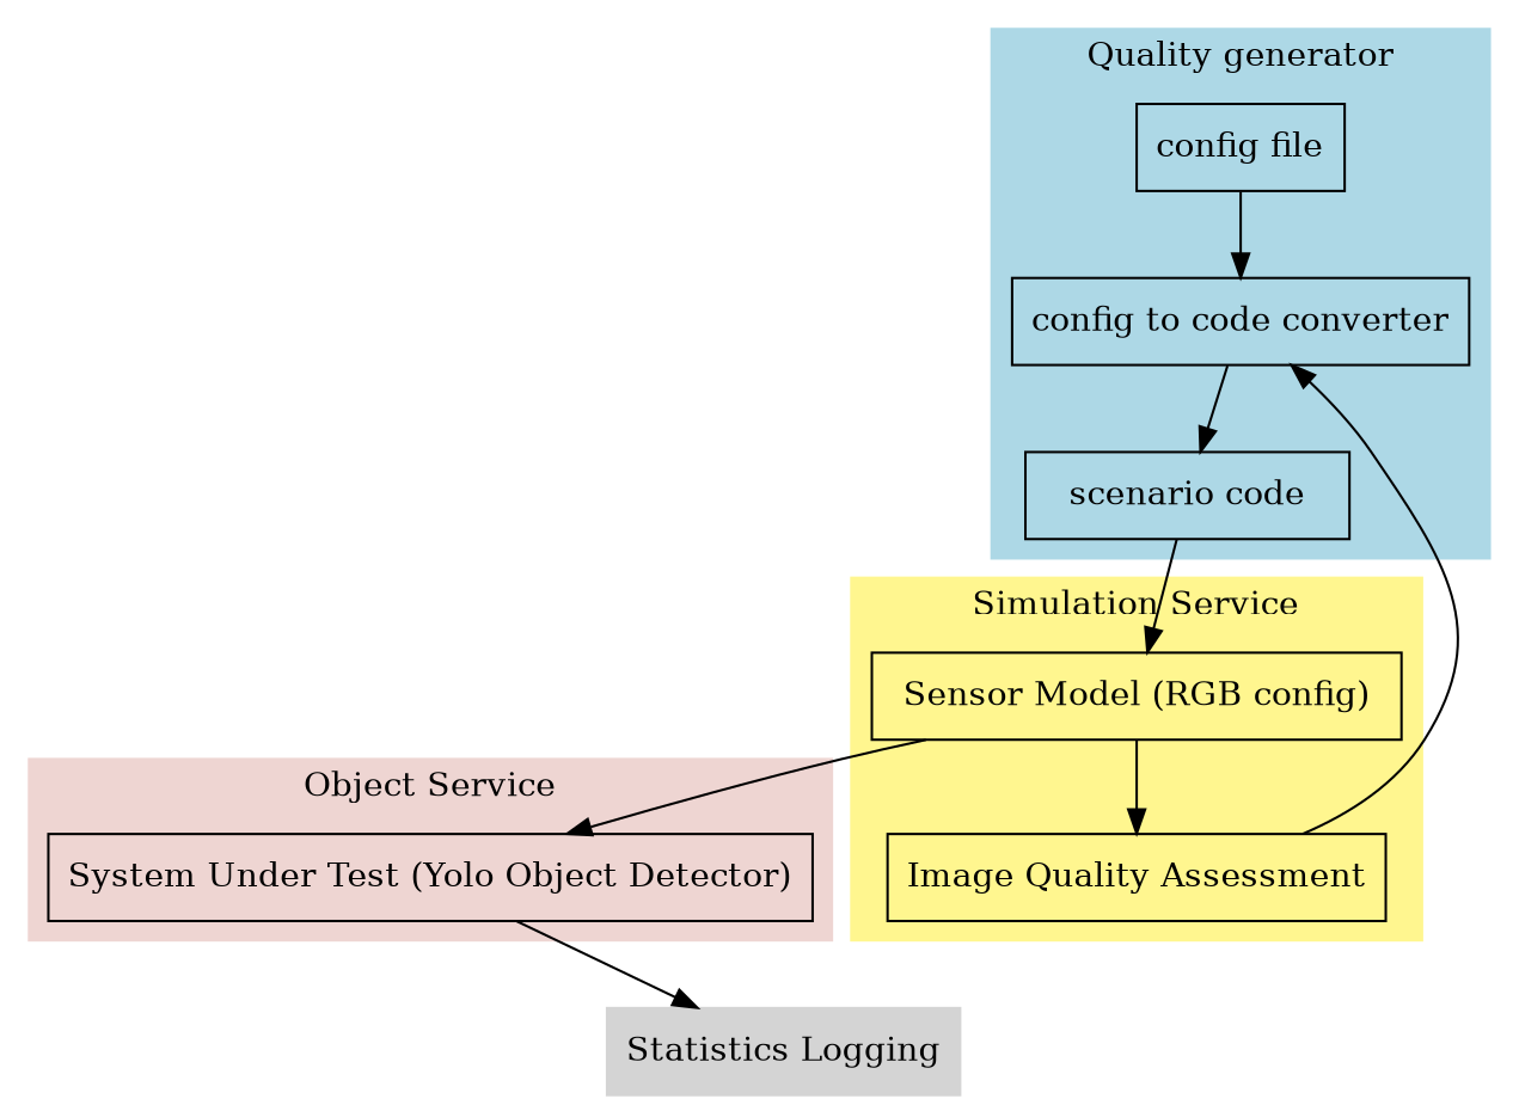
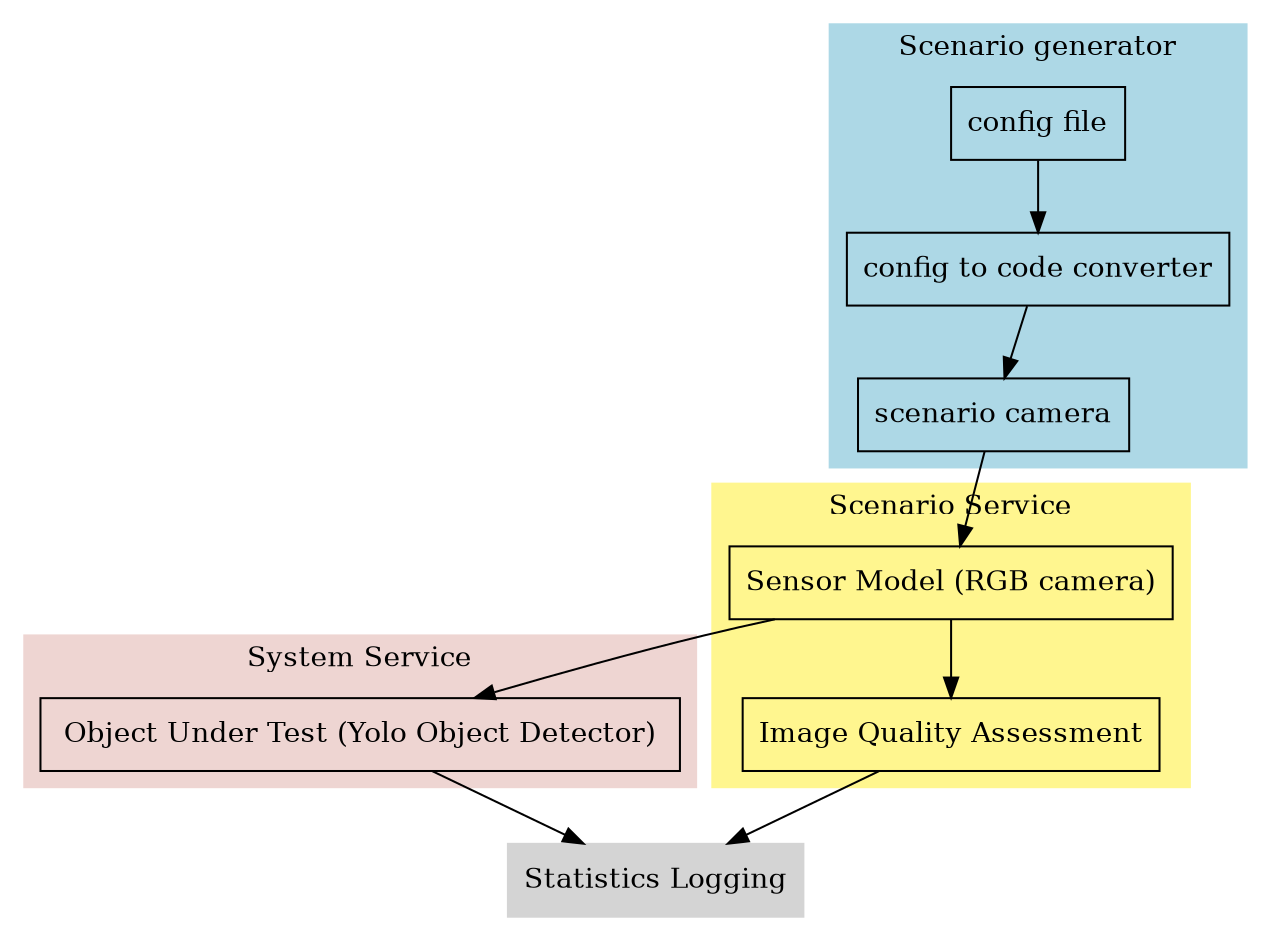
  digraph {
    node [shape=box]
    n1 [label="config file"]
    n2 [label="config to code converter"]
-   n3 [label="scenario code"]
-   n4 [label="Sensor Model (RGB config)"]
+   n3 [label="scenario camera"]
+   n4 [label="Sensor Model (RGB camera)"]
    n5 [label="Image Quality Assessment"]
-   n6 [label="System Under Test (Yolo Object Detector)"]
+   n6 [label="Object Under Test (Yolo Object Detector)"]
    n7 [color=grey83 fillcolor=grey83 label="Statistics Logging" style=filled]
    subgraph cluster_1 {
      color=lightblue
-     label="Quality generator"
+     label="Scenario generator"
      style=filled
      n1
      n2
      n3
    }
    subgraph cluster_2 {
      color=khaki1
-     label="Simulation Service"
+     label="Scenario Service"
      style=filled
      n4
      n5
    }
    subgraph cluster_3 {
      color=mistyrose2
-     label="Object Service"
+     label="System Service"
      style=filled
      n6
    }
    n1 -> n2
    n2 -> n3
    n3 -> n4
    n4 -> n5
    n4 -> n6
-   n5 -> n2
+   n5 -> n7
    n6 -> n7
  }
